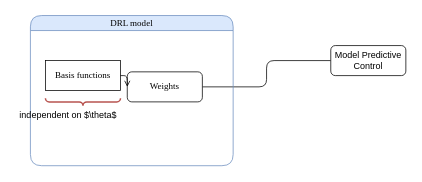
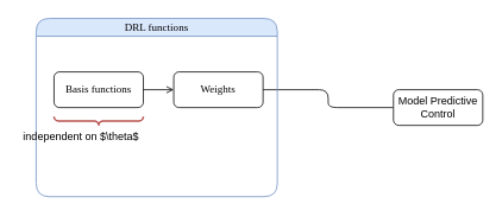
  <mxCell id="0" />
  <mxCell id="1" parent="0" />
  <mxCell id="2" style="edgeStyle=orthogonalEdgeStyle;rounded=1;orthogonalLoop=1;jettySize=auto;html=1;exitX=1;exitY=0.5;exitDx=0;exitDy=0;entryX=0;entryY=0.5;entryDx=0;entryDy=0;endArrow=none;" edge="1" parent="1" source="6" target="3"><mxGeometry relative="1" as="geometry" /></mxCell>
- <mxCell id="3" value="Model Predictive Control" style="rounded=1;whiteSpace=wrap;html=1;" vertex="1" parent="1"><mxGeometry x="440" y="60" width="100" height="40" as="geometry" /></mxCell>
- <mxCell id="4" value="&lt;span style=&quot;font-weight: normal; line-height: 100%;&quot;&gt;&lt;font&gt;DRL model&lt;/font&gt;&lt;/span&gt;" style="swimlane;whiteSpace=wrap;html=1;rounded=1;arcSize=25;startSize=20;fillColor=#dae8fc;strokeColor=#6c8ebf;align=center;fontFamily=Ubuntu;" vertex="1" parent="1"><mxGeometry x="40" y="20" width="270" height="200" as="geometry"><mxRectangle x="160" y="80" width="130" height="30" as="alternateBounds" /></mxGeometry></mxCell>
- <mxCell id="5" value="Basis functions" style="whiteSpace=wrap;html=1;fontFamily=Ubuntu;rounded=0;" vertex="1" parent="4"><mxGeometry x="20" y="60" width="100" height="40" as="geometry" /></mxCell>
- <mxCell id="6" value="Weights" style="rounded=1;whiteSpace=wrap;html=1;fontFamily=Ubuntu;" vertex="1" parent="4"><mxGeometry x="129" y="75" width="100" height="40" as="geometry" /></mxCell>
+ <mxCell id="3" value="Model Predictive Control" style="rounded=1;whiteSpace=wrap;html=1;" vertex="1" parent="1"><mxGeometry x="440" y="100" width="100" height="40" as="geometry" /></mxCell>
+ <mxCell id="4" value="&lt;span style=&quot;font-weight: normal; line-height: 100%;&quot;&gt;&lt;font&gt;DRL functions&lt;/font&gt;&lt;/span&gt;" style="swimlane;whiteSpace=wrap;html=1;rounded=1;arcSize=25;startSize=20;fillColor=#dae8fc;strokeColor=#6c8ebf;align=center;fontFamily=Ubuntu;" vertex="1" parent="1"><mxGeometry x="40" y="20" width="270" height="200" as="geometry"><mxRectangle x="160" y="80" width="130" height="30" as="alternateBounds" /></mxGeometry></mxCell>
+ <mxCell id="5" value="Basis functions" style="rounded=1;whiteSpace=wrap;html=1;fontFamily=Ubuntu;" vertex="1" parent="4"><mxGeometry x="20" y="60" width="100" height="40" as="geometry" /></mxCell>
+ <mxCell id="6" value="Weights" style="rounded=1;whiteSpace=wrap;html=1;fontFamily=Ubuntu;" vertex="1" parent="4"><mxGeometry x="154" y="60" width="100" height="40" as="geometry" /></mxCell>
  <mxCell id="7" style="edgeStyle=orthogonalEdgeStyle;rounded=1;orthogonalLoop=1;jettySize=auto;html=1;exitX=1;exitY=0.5;exitDx=0;exitDy=0;entryX=0;entryY=0.5;entryDx=0;entryDy=0;fontFamily=Ubuntu;endArrow=open;" edge="1" parent="4" source="5" target="6"><mxGeometry relative="1" as="geometry" /></mxCell>
  <mxCell id="8" value="" style="verticalLabelPosition=bottom;shadow=0;dashed=0;align=center;html=1;verticalAlign=top;strokeWidth=2;shape=mxgraph.mockup.markup.curlyBrace;whiteSpace=wrap;direction=west;rounded=1;fontFamily=Ubuntu;fillColor=#f8cecc;strokeColor=#b85450;" vertex="1" parent="4"><mxGeometry x="20" y="110" width="100" height="10" as="geometry" /></mxCell>
  <mxCell id="9" value="independent on $\theta$" style="text;html=1;align=center;verticalAlign=middle;resizable=0;points=[];autosize=1;strokeColor=none;fillColor=none;" vertex="1" parent="1"><mxGeometry x="20" y="138" width="140" height="30" as="geometry" /></mxCell>
